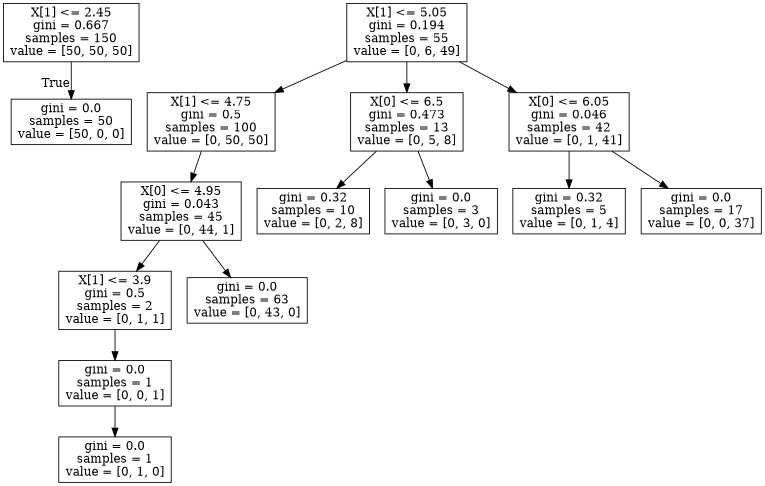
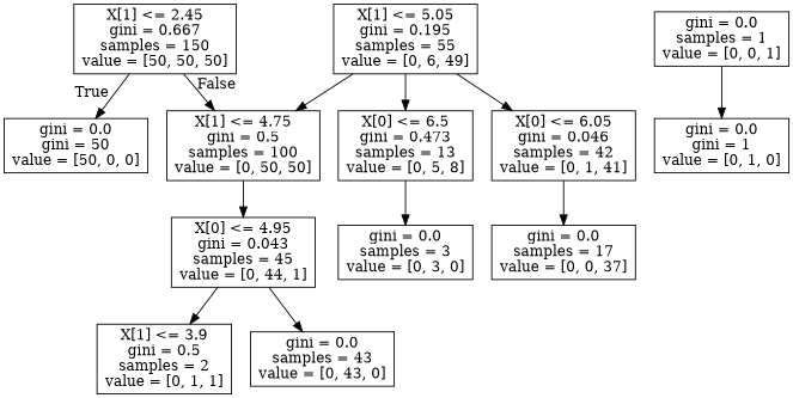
  digraph {
    node [shape=box]
    n1 [label="X[1] <= 2.45\ngini = 0.667\nsamples = 150\nvalue = [50, 50, 50]"]
-   n2 [label="gini = 0.0\nsamples = 50\nvalue = [50, 0, 0]"]
+   n2 [label="gini = 0.0\ngini = 50\nvalue = [50, 0, 0]"]
    n3 [label="X[1] <= 4.75\ngini = 0.5\nsamples = 100\nvalue = [0, 50, 50]"]
    n4 [label="X[0] <= 4.95\ngini = 0.043\nsamples = 45\nvalue = [0, 44, 1]"]
    n5 [label="X[1] <= 3.9\ngini = 0.5\nsamples = 2\nvalue = [0, 1, 1]"]
-   n6 [label="gini = 0.0\nsamples = 63\nvalue = [0, 43, 0]"]
-   n7 [label="X[1] <= 5.05\ngini = 0.194\nsamples = 55\nvalue = [0, 6, 49]"]
+   n6 [label="gini = 0.0\nsamples = 43\nvalue = [0, 43, 0]"]
+   n7 [label="X[1] <= 5.05\ngini = 0.195\nsamples = 55\nvalue = [0, 6, 49]"]
    n8 [label="X[0] <= 6.5\ngini = 0.473\nsamples = 13\nvalue = [0, 5, 8]"]
    n9 [label="X[0] <= 6.05\ngini = 0.046\nsamples = 42\nvalue = [0, 1, 41]"]
    n10 [label="gini = 0.0\nsamples = 1\nvalue = [0, 0, 1]"]
-   n11 [label="gini = 0.0\nsamples = 1\nvalue = [0, 1, 0]"]
-   n12 [label="gini = 0.32\nsamples = 10\nvalue = [0, 2, 8]"]
+   n11 [label="gini = 0.0\ngini = 1\nvalue = [0, 1, 0]"]
    n13 [label="gini = 0.0\nsamples = 3\nvalue = [0, 3, 0]"]
-   n14 [label="gini = 0.32\nsamples = 5\nvalue = [0, 1, 4]"]
    n15 [label="gini = 0.0\nsamples = 17\nvalue = [0, 0, 37]"]
    n1 -> n2 [headlabel=True labelangle=45 labeldistance=2.5]
+   n1 -> n3 [headlabel=False labelangle=-45 labeldistance=2.5]
    n3 -> n4
    n4 -> n5
    n4 -> n6
-   n5 -> n10
    n7 -> n3
    n7 -> n8
    n7 -> n9
-   n8 -> n12
    n8 -> n13
-   n9 -> n14
    n9 -> n15
    n10 -> n11
  }
